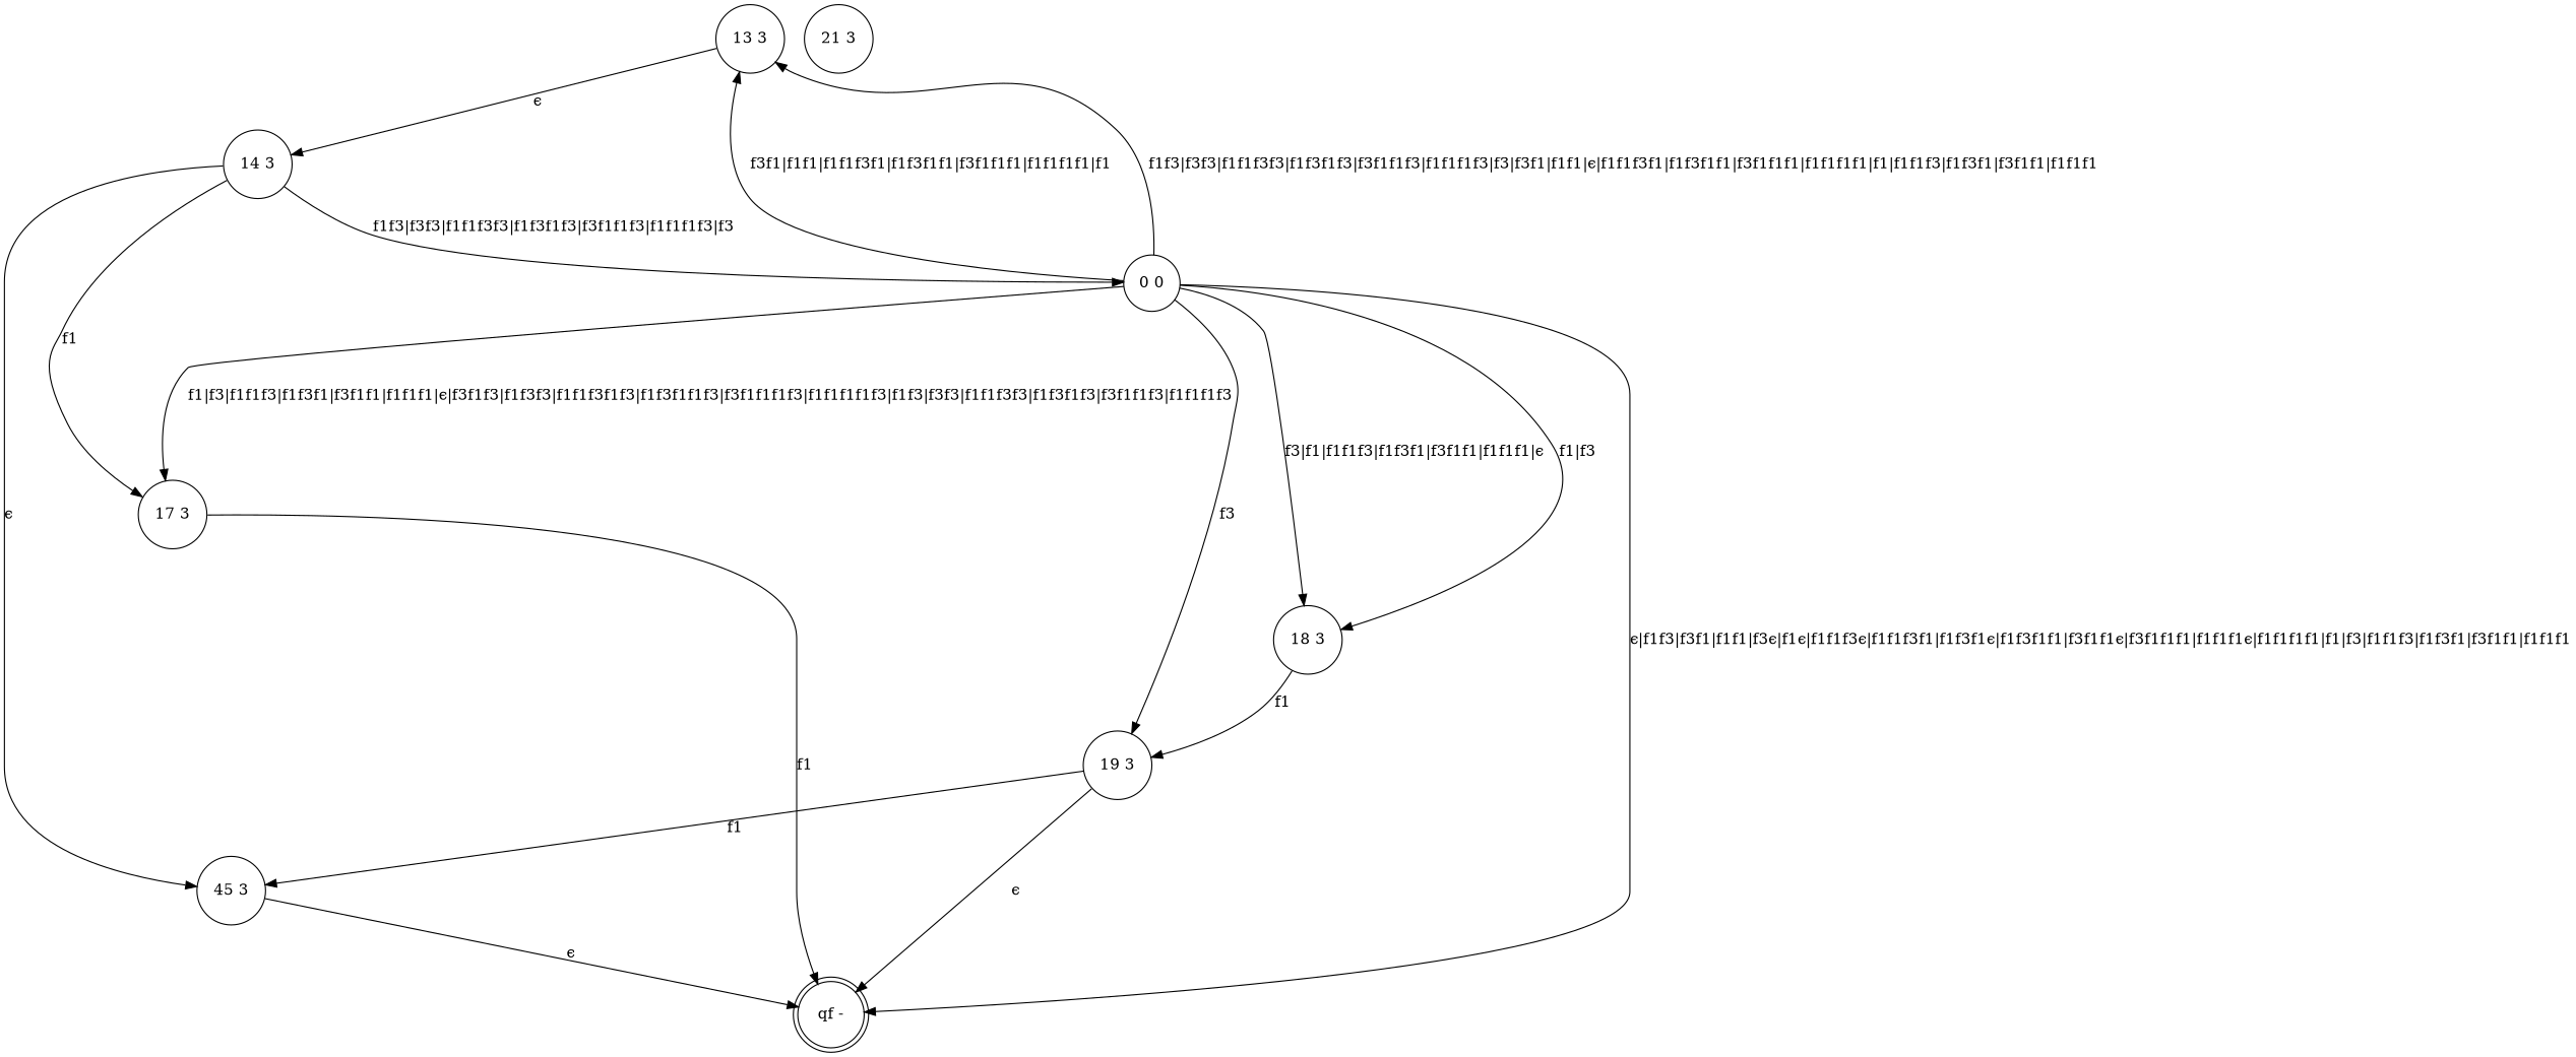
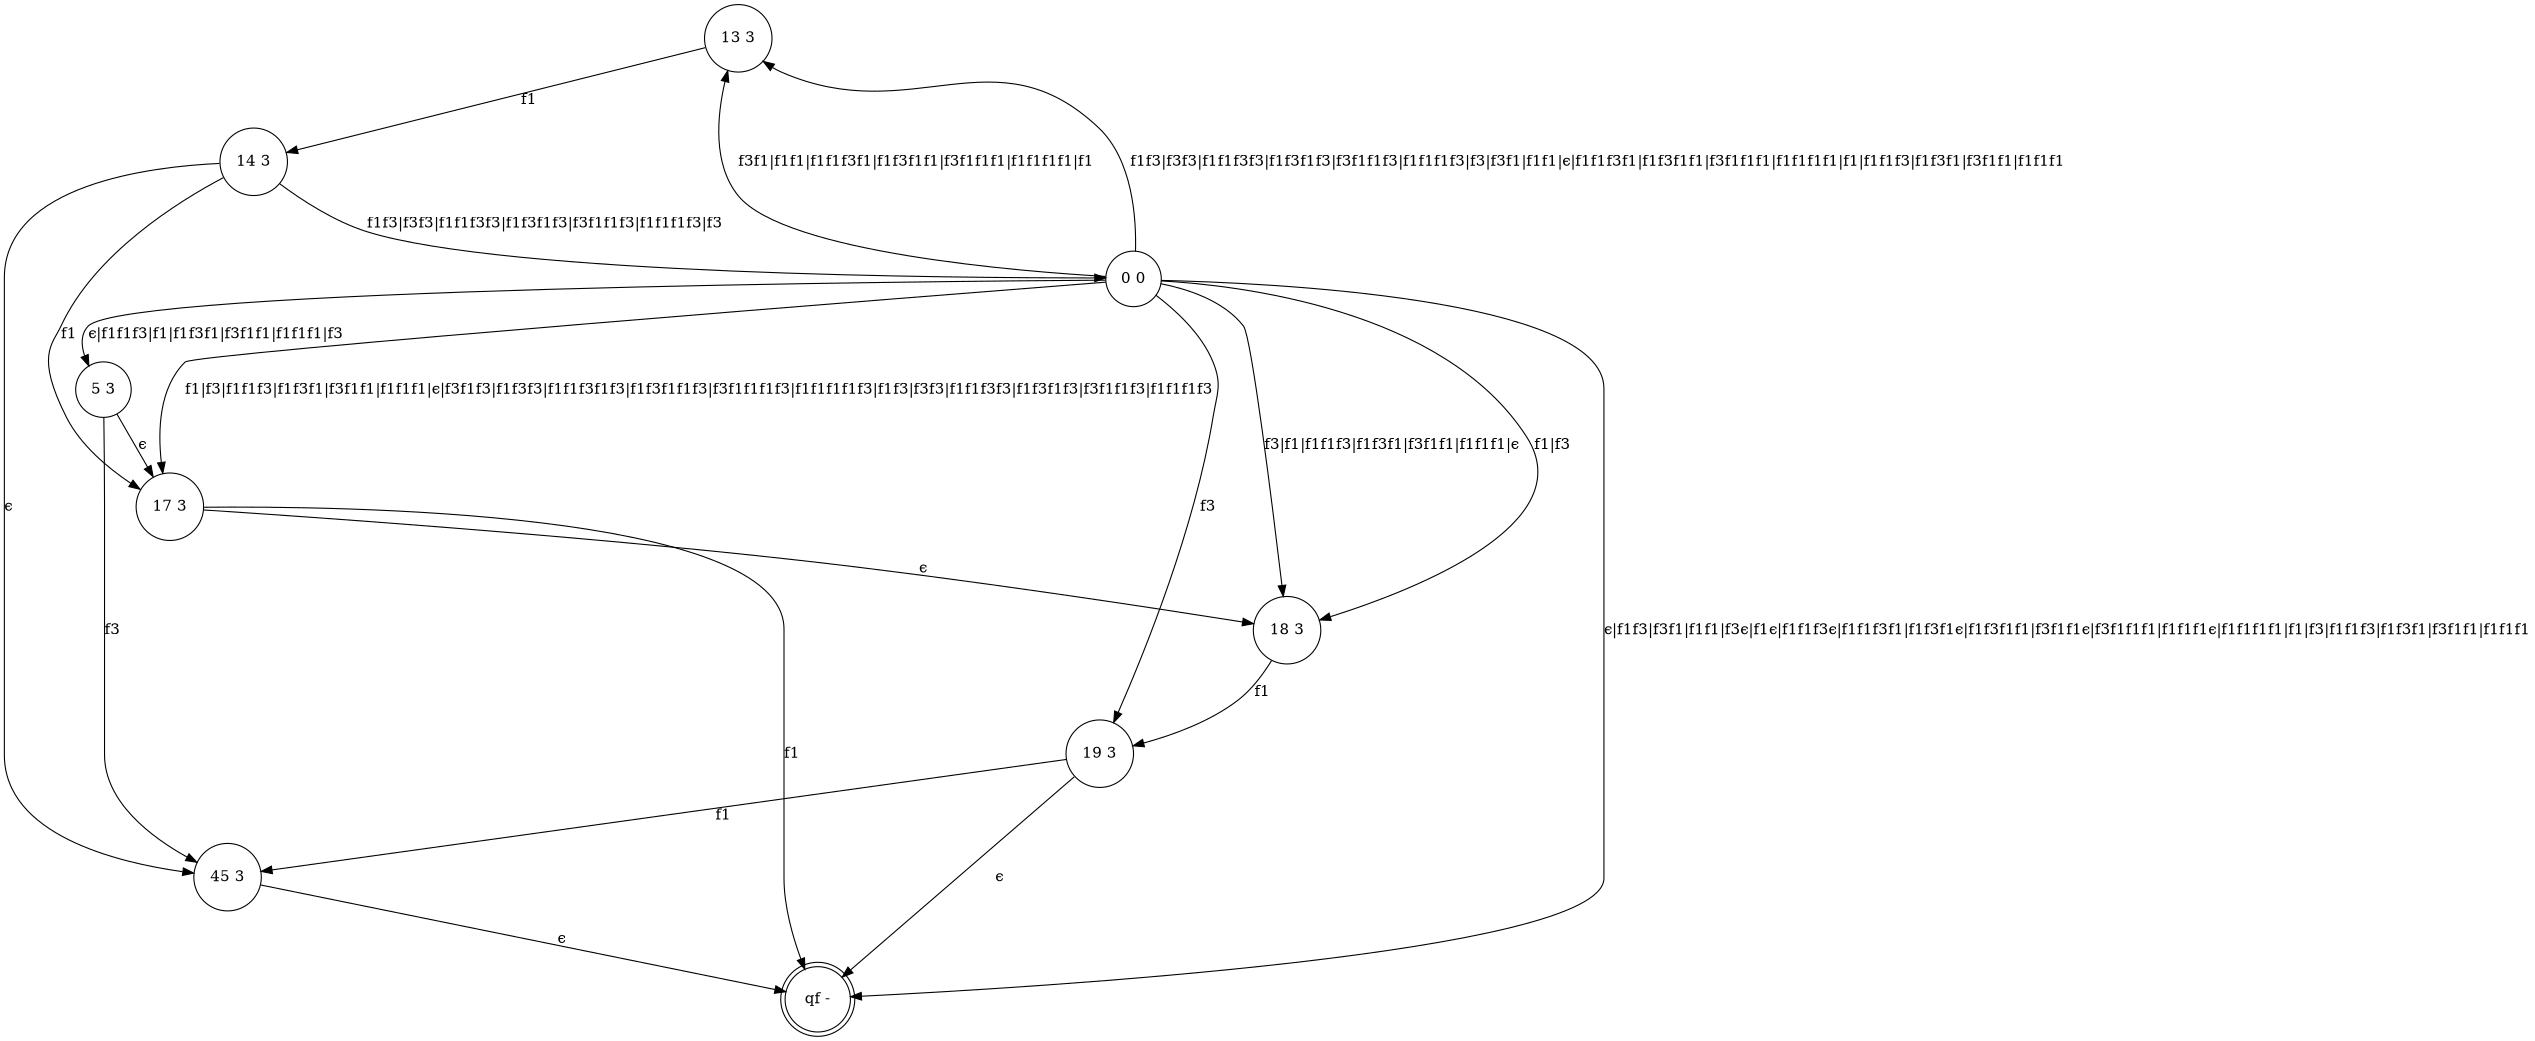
  digraph {
    fontname="DejaVu Serif"
    node [fontname="DejaVu Serif" shape=circle]
    edge [fontname="DejaVu Serif"]
    "13 3"
    "14 3"
    n3 [label="45 3"]
    "17 3"
    "0 0"
    "qf -" [shape=doublecircle]
    "18 3"
    "19 3"
-   "21 3"
-   "13 3" -> "14 3" [label="ϵ"]
+   "5 3"
+   "13 3" -> "14 3" [label=f1]
    "14 3" -> n3 [label="ϵ"]
    "14 3" -> "17 3" [label=f1]
    "14 3" -> "0 0" [label="f1f3|f3f3|f1f1f3f3|f1f3f1f3|f3f1f1f3|f1f1f1f3|f3"]
    n3 -> "qf -" [label="ϵ"]
    "17 3" -> "qf -" [label=f1]
+   "17 3" -> "18 3" [label="ϵ"]
    "0 0" -> "13 3" [label="f1f3|f3f3|f1f1f3f3|f1f3f1f3|f3f1f1f3|f1f1f1f3|f3|f3f1|f1f1|ϵ|f1f1f3f1|f1f3f1f1|f3f1f1f1|f1f1f1f1|f1|f1f1f3|f1f3f1|f3f1f1|f1f1f1"]
    "0 0" -> "13 3" [label="f3f1|f1f1|f1f1f3f1|f1f3f1f1|f3f1f1f1|f1f1f1f1|f1"]
    "0 0" -> "17 3" [label="f1|f3|f1f1f3|f1f3f1|f3f1f1|f1f1f1|ϵ|f3f1f3|f1f3f3|f1f1f3f1f3|f1f3f1f1f3|f3f1f1f1f3|f1f1f1f1f3|f1f3|f3f3|f1f1f3f3|f1f3f1f3|f3f1f1f3|f1f1f1f3"]
    "0 0" -> "qf -" [label="ϵ|f1f3|f3f1|f1f1|f3ϵ|f1ϵ|f1f1f3ϵ|f1f1f3f1|f1f3f1ϵ|f1f3f1f1|f3f1f1ϵ|f3f1f1f1|f1f1f1ϵ|f1f1f1f1|f1|f3|f1f1f3|f1f3f1|f3f1f1|f1f1f1"]
    "0 0" -> "18 3" [label="f1|f3"]
    "0 0" -> "18 3" [label="f3|f1|f1f1f3|f1f3f1|f3f1f1|f1f1f1|ϵ"]
    "0 0" -> "19 3" [label=f3]
+   "0 0" -> "5 3" [label="ϵ|f1f1f3|f1|f1f3f1|f3f1f1|f1f1f1|f3"]
    "18 3" -> "19 3" [label=f1]
    "19 3" -> n3 [label=f1]
    "19 3" -> "qf -" [label="ϵ"]
+   "5 3" -> n3 [label=f3]
+   "5 3" -> "17 3" [label="ϵ"]
  }
